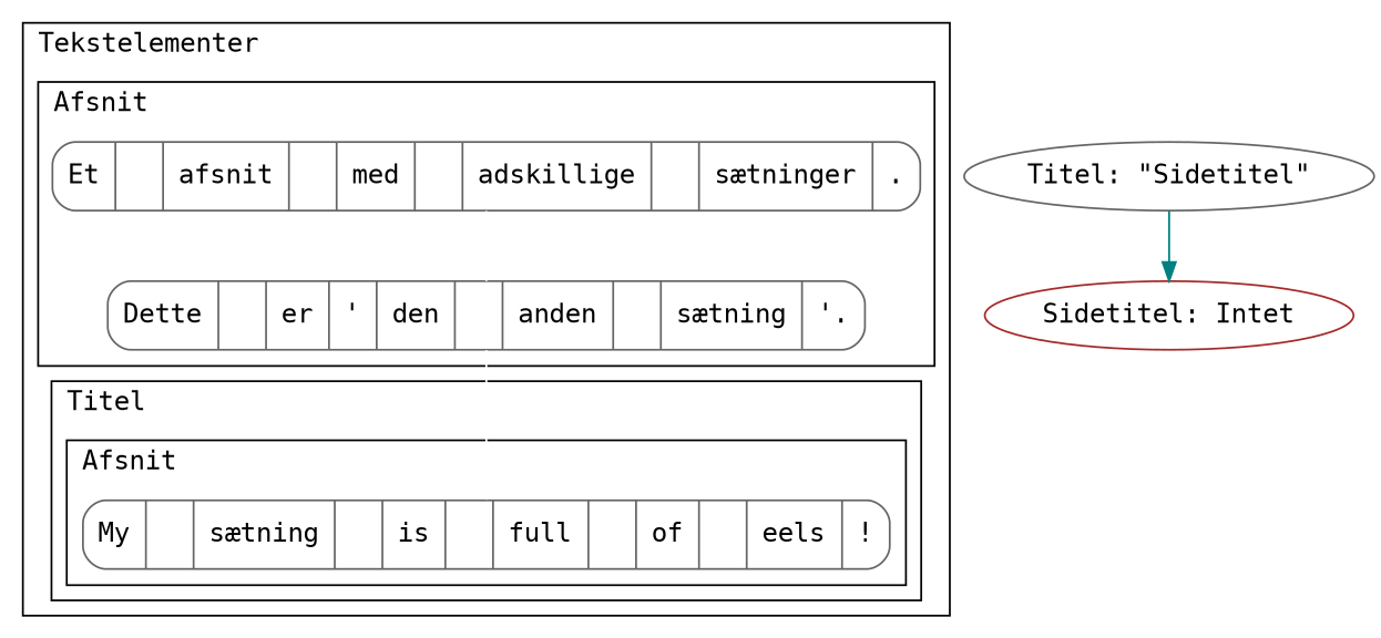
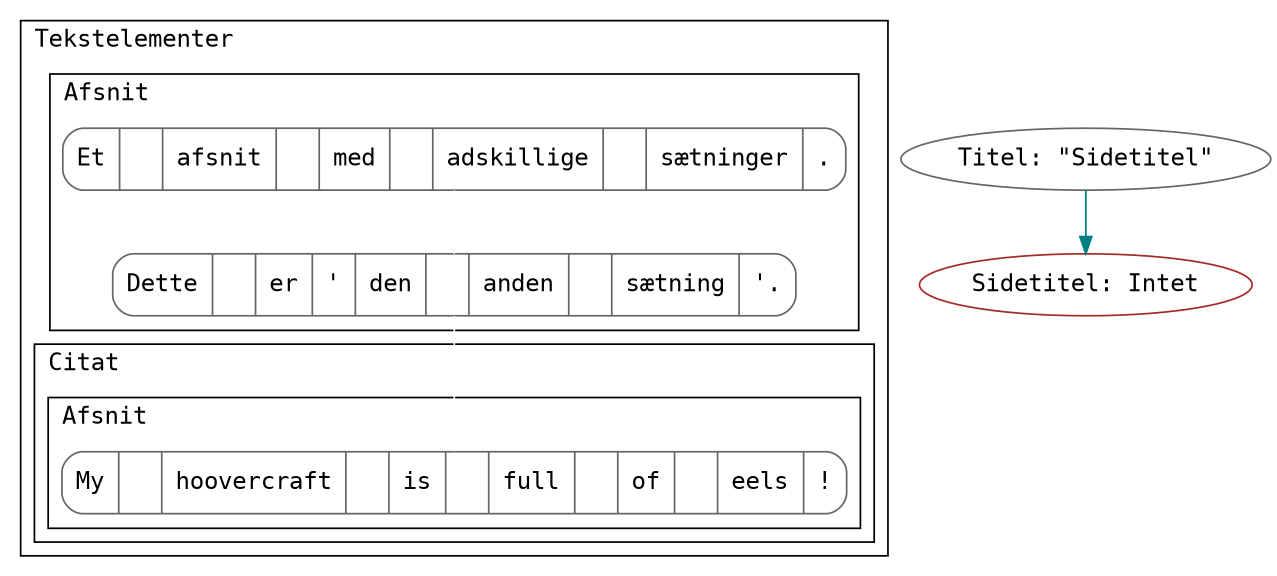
  digraph {
    compound=true
    fontname="DejaVu Sans Mono"
    node [color=gray40 fontname="DejaVu Sans Mono" shape=Mrecord]
    edge [arrowhead=none color=white fontname="DejaVu Sans Mono"]
-   n1 [label="My| |sætning| |is| |full| |of| |eels|!"]
+   n1 [label="My| |hoovercraft| |is| |full| |of| |eels|!"]
    n2 [label="Dette| |er| '|den| |anden| |sætning|'."]
    n3 [label="Et|\ |afsnit| |med| |adskillige| |sætninger|."]
    n4 [label="Titel: \"Sidetitel\"" shape=""]
    n5 [color=brown label="Sidetitel: Intet" shape=""]
    subgraph cluster_1 {
      label=Tekstelementer
      labeljust=l
      subgraph cluster_2 {
-       label=Titel
+       label=Citat
        labeljust=l
        subgraph cluster_3 {
          label=Afsnit
          labeljust=l
          n1
        }
      }
      subgraph cluster_4 {
        label=Afsnit
        labeljust=l
        n2
        n3
      }
    }
    n2 -> n1
    n3 -> n2
    n4 -> n5 [color=teal arrowhead=""]
  }
